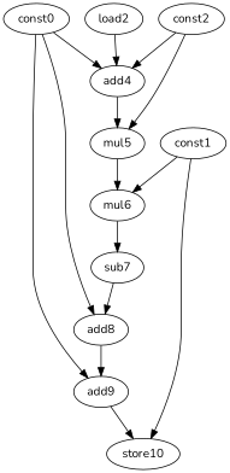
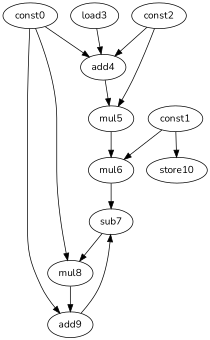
  digraph {
    fontname=Nunito
    node [fontname=Nunito opcode=add]
    edge [fontname=Nunito operand=1]
    add4
    const0 [opcode=const]
-   add8
+   add8 [label=mul8]
    add9
    mul5 [opcode=mul]
    store10 [opcode=store]
    mul6 [opcode=mul]
    const1 [opcode=const]
    sub7 [opcode=sub]
    const2 [opcode=const]
-   load3 [opcode=load label=load2]
+   load3 [opcode=load]
    add4 -> mul5
    const0 -> add4 [operand=0]
    const0 -> add8 [operand=0]
    const0 -> add9
    add8 -> add9 [operand=0]
-   add9 -> store10 [operand=0]
+   add9 -> sub7 [operand=0]
    mul5 -> mul6
    mul6 -> sub7
    const1 -> store10
    const1 -> mul6 [operand=0]
    sub7 -> add8
    const2 -> add4 [operand=0]
    const2 -> mul5 [operand=0]
    load3 -> add4
  }
